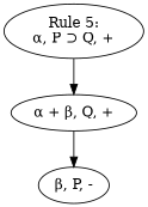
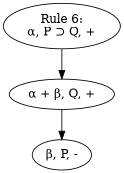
  digraph {
-   n1 [label="Rule 5:\nα, P ⊃ Q, +"]
+   n1 [label="Rule 6:\nα, P ⊃ Q, +"]
    n2 [label="α + β, Q, +"]
    n3 [label="β, P, -"]
    n1 -> n2
    n2 -> n3
  }
